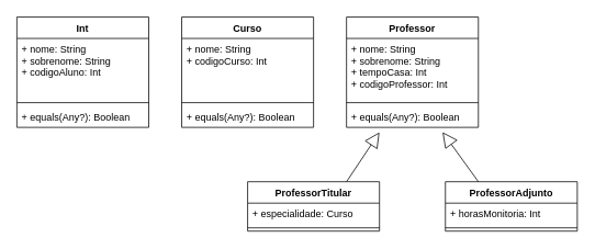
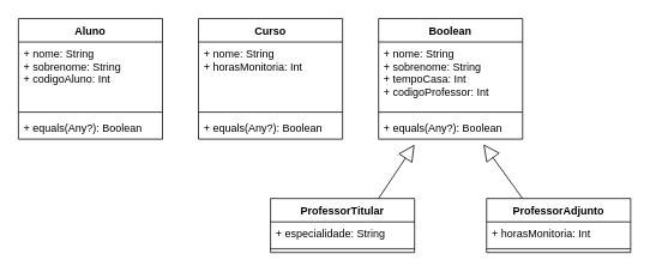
  <mxCell id="0" />
  <mxCell id="1" parent="0" />
- <mxCell id="2" value="Int&#10;" style="swimlane;fontStyle=1;align=center;verticalAlign=top;childLayout=stackLayout;horizontal=1;startSize=26;horizontalStack=0;resizeParent=1;resizeParentMax=0;resizeLast=0;collapsible=1;marginBottom=0;" vertex="1" parent="1"><mxGeometry x="20" y="20" width="160" height="134" as="geometry"><mxRectangle x="140" y="220" width="70" height="26" as="alternateBounds" /></mxGeometry></mxCell>
+ <mxCell id="2" value="Aluno&#10;" style="swimlane;fontStyle=1;align=center;verticalAlign=top;childLayout=stackLayout;horizontal=1;startSize=26;horizontalStack=0;resizeParent=1;resizeParentMax=0;resizeLast=0;collapsible=1;marginBottom=0;" vertex="1" parent="1"><mxGeometry x="20" y="20" width="160" height="134" as="geometry"><mxRectangle x="140" y="220" width="70" height="26" as="alternateBounds" /></mxGeometry></mxCell>
  <mxCell id="3" value="+ nome: String&#10;+ sobrenome: String&#10;+ codigoAluno: Int" style="text;strokeColor=none;fillColor=none;align=left;verticalAlign=top;spacingLeft=4;spacingRight=4;overflow=hidden;rotatable=0;points=[[0,0.5],[1,0.5]];portConstraint=eastwest;" vertex="1" parent="2"><mxGeometry y="26" width="160" height="74" as="geometry" /></mxCell>
  <mxCell id="4" value="" style="line;strokeWidth=1;fillColor=none;align=left;verticalAlign=middle;spacingTop=-1;spacingLeft=3;spacingRight=3;rotatable=0;labelPosition=right;points=[];portConstraint=eastwest;" vertex="1" parent="2"><mxGeometry y="100" width="160" height="8" as="geometry" /></mxCell>
  <mxCell id="5" value="+ equals(Any?): Boolean" style="text;strokeColor=none;fillColor=none;align=left;verticalAlign=top;spacingLeft=4;spacingRight=4;overflow=hidden;rotatable=0;points=[[0,0.5],[1,0.5]];portConstraint=eastwest;" vertex="1" parent="2"><mxGeometry y="108" width="160" height="26" as="geometry" /></mxCell>
  <mxCell id="6" value="Curso" style="swimlane;fontStyle=1;align=center;verticalAlign=top;childLayout=stackLayout;horizontal=1;startSize=26;horizontalStack=0;resizeParent=1;resizeParentMax=0;resizeLast=0;collapsible=1;marginBottom=0;" vertex="1" parent="1"><mxGeometry x="220" y="20" width="160" height="134" as="geometry" /></mxCell>
- <mxCell id="7" value="+ nome: String&#10;+ codigoCurso: Int&#10;" style="text;strokeColor=none;fillColor=none;align=left;verticalAlign=top;spacingLeft=4;spacingRight=4;overflow=hidden;rotatable=0;points=[[0,0.5],[1,0.5]];portConstraint=eastwest;" vertex="1" parent="6"><mxGeometry y="26" width="160" height="74" as="geometry" /></mxCell>
+ <mxCell id="7" value="+ nome: String&#10;+ horasMonitoria: Int&#10;" style="text;strokeColor=none;fillColor=none;align=left;verticalAlign=top;spacingLeft=4;spacingRight=4;overflow=hidden;rotatable=0;points=[[0,0.5],[1,0.5]];portConstraint=eastwest;" vertex="1" parent="6"><mxGeometry y="26" width="160" height="74" as="geometry" /></mxCell>
  <mxCell id="8" value="" style="line;strokeWidth=1;fillColor=none;align=left;verticalAlign=middle;spacingTop=-1;spacingLeft=3;spacingRight=3;rotatable=0;labelPosition=right;points=[];portConstraint=eastwest;" vertex="1" parent="6"><mxGeometry y="100" width="160" height="8" as="geometry" /></mxCell>
  <mxCell id="9" value="+ equals(Any?): Boolean" style="text;strokeColor=none;fillColor=none;align=left;verticalAlign=top;spacingLeft=4;spacingRight=4;overflow=hidden;rotatable=0;points=[[0,0.5],[1,0.5]];portConstraint=eastwest;" vertex="1" parent="6"><mxGeometry y="108" width="160" height="26" as="geometry" /></mxCell>
- <mxCell id="10" value="Professor&#10;" style="swimlane;fontStyle=1;align=center;verticalAlign=top;childLayout=stackLayout;horizontal=1;startSize=26;horizontalStack=0;resizeParent=1;resizeParentMax=0;resizeLast=0;collapsible=1;marginBottom=0;" vertex="1" parent="1"><mxGeometry x="420" y="20" width="160" height="134" as="geometry" /></mxCell>
+ <mxCell id="10" value="Boolean&#10;" style="swimlane;fontStyle=1;align=center;verticalAlign=top;childLayout=stackLayout;horizontal=1;startSize=26;horizontalStack=0;resizeParent=1;resizeParentMax=0;resizeLast=0;collapsible=1;marginBottom=0;" vertex="1" parent="1"><mxGeometry x="420" y="20" width="160" height="134" as="geometry" /></mxCell>
  <mxCell id="11" value="+ nome: String&#10;+ sobrenome: String&#10;+ tempoCasa: Int&#10;+ codigoProfessor: Int" style="text;strokeColor=none;fillColor=none;align=left;verticalAlign=top;spacingLeft=4;spacingRight=4;overflow=hidden;rotatable=0;points=[[0,0.5],[1,0.5]];portConstraint=eastwest;" vertex="1" parent="10"><mxGeometry y="26" width="160" height="74" as="geometry" /></mxCell>
  <mxCell id="12" value="" style="line;strokeWidth=1;fillColor=none;align=left;verticalAlign=middle;spacingTop=-1;spacingLeft=3;spacingRight=3;rotatable=0;labelPosition=right;points=[];portConstraint=eastwest;" vertex="1" parent="10"><mxGeometry y="100" width="160" height="8" as="geometry" /></mxCell>
  <mxCell id="13" value="+ equals(Any?): Boolean" style="text;strokeColor=none;fillColor=none;align=left;verticalAlign=top;spacingLeft=4;spacingRight=4;overflow=hidden;rotatable=0;points=[[0,0.5],[1,0.5]];portConstraint=eastwest;" vertex="1" parent="10"><mxGeometry y="108" width="160" height="26" as="geometry" /></mxCell>
  <mxCell id="14" value="" style="endArrow=block;endSize=16;endFill=0;html=1;exitX=0.75;exitY=0;exitDx=0;exitDy=0;entryX=0.25;entryY=1.231;entryDx=0;entryDy=0;entryPerimeter=0;" edge="1" parent="1" source="15" target="13"><mxGeometry width="160" relative="1" as="geometry"><mxPoint x="440" y="230" as="sourcePoint" /><mxPoint x="600" y="230" as="targetPoint" /></mxGeometry></mxCell>
  <mxCell id="15" value="ProfessorTitular&#10;" style="swimlane;fontStyle=1;align=center;verticalAlign=top;childLayout=stackLayout;horizontal=1;startSize=26;horizontalStack=0;resizeParent=1;resizeParentMax=0;resizeLast=0;collapsible=1;marginBottom=0;" vertex="1" parent="1"><mxGeometry x="300" y="220" width="160" height="60" as="geometry" /></mxCell>
- <mxCell id="16" value="+ especialidade: Curso&#10;" style="text;strokeColor=none;fillColor=none;align=left;verticalAlign=top;spacingLeft=4;spacingRight=4;overflow=hidden;rotatable=0;points=[[0,0.5],[1,0.5]];portConstraint=eastwest;" vertex="1" parent="15"><mxGeometry y="26" width="160" height="26" as="geometry" /></mxCell>
+ <mxCell id="16" value="+ especialidade: String&#10;" style="text;strokeColor=none;fillColor=none;align=left;verticalAlign=top;spacingLeft=4;spacingRight=4;overflow=hidden;rotatable=0;points=[[0,0.5],[1,0.5]];portConstraint=eastwest;" vertex="1" parent="15"><mxGeometry y="26" width="160" height="26" as="geometry" /></mxCell>
  <mxCell id="17" value="" style="line;strokeWidth=1;fillColor=none;align=left;verticalAlign=middle;spacingTop=-1;spacingLeft=3;spacingRight=3;rotatable=0;labelPosition=right;points=[];portConstraint=eastwest;" vertex="1" parent="15"><mxGeometry y="52" width="160" height="8" as="geometry" /></mxCell>
  <mxCell id="18" value="ProfessorAdjunto" style="swimlane;fontStyle=1;align=center;verticalAlign=top;childLayout=stackLayout;horizontal=1;startSize=26;horizontalStack=0;resizeParent=1;resizeParentMax=0;resizeLast=0;collapsible=1;marginBottom=0;" vertex="1" parent="1"><mxGeometry x="540" y="220" width="160" height="60" as="geometry" /></mxCell>
  <mxCell id="19" value="+ horasMonitoria: Int&#10;" style="text;strokeColor=none;fillColor=none;align=left;verticalAlign=top;spacingLeft=4;spacingRight=4;overflow=hidden;rotatable=0;points=[[0,0.5],[1,0.5]];portConstraint=eastwest;" vertex="1" parent="18"><mxGeometry y="26" width="160" height="26" as="geometry" /></mxCell>
  <mxCell id="20" value="" style="line;strokeWidth=1;fillColor=none;align=left;verticalAlign=middle;spacingTop=-1;spacingLeft=3;spacingRight=3;rotatable=0;labelPosition=right;points=[];portConstraint=eastwest;" vertex="1" parent="18"><mxGeometry y="52" width="160" height="8" as="geometry" /></mxCell>
  <mxCell id="21" value="" style="endArrow=block;endSize=16;endFill=0;html=1;exitX=0.25;exitY=0;exitDx=0;exitDy=0;entryX=0.728;entryY=1.223;entryDx=0;entryDy=0;entryPerimeter=0;" edge="1" parent="1" source="18" target="13"><mxGeometry width="160" relative="1" as="geometry"><mxPoint x="500" y="230" as="sourcePoint" /><mxPoint x="540" y="170.006" as="targetPoint" /></mxGeometry></mxCell>
